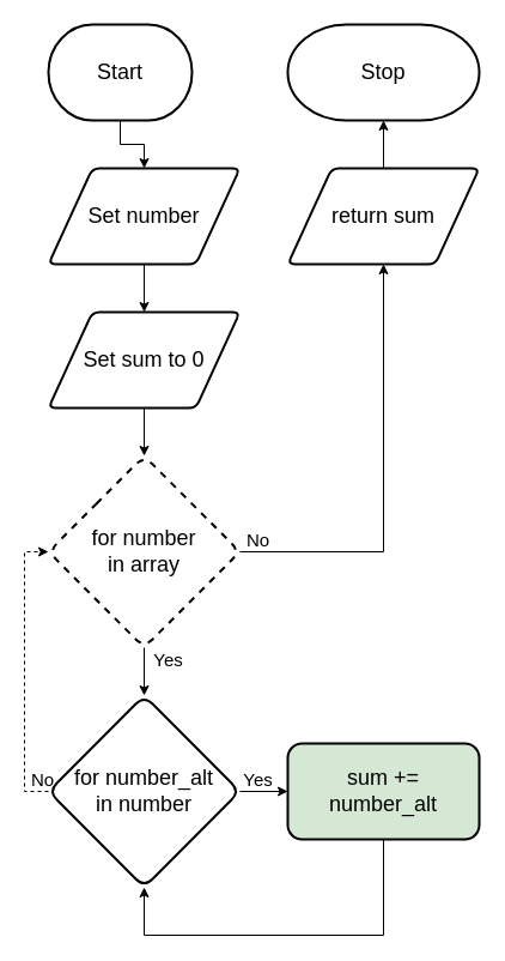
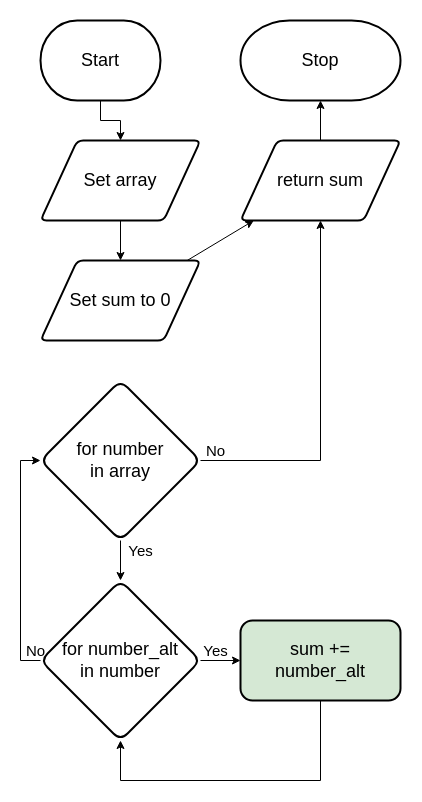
  <mxCell id="0" />
  <mxCell id="1" parent="0" />
  <mxCell id="2" style="edgeStyle=orthogonalEdgeStyle;rounded=0;html=1;entryX=0.5;entryY=0;entryDx=0;entryDy=0;fontSize=15;" parent="1" source="3" target="6" edge="1"><mxGeometry relative="1" as="geometry" /></mxCell>
  <mxCell id="3" value="&lt;font style=&quot;font-size: 18px&quot;&gt;Start&lt;/font&gt;" style="strokeWidth=2;html=1;shape=mxgraph.flowchart.terminator;whiteSpace=wrap;" parent="1" vertex="1"><mxGeometry x="40" y="20" width="120" height="80" as="geometry" /></mxCell>
  <mxCell id="4" value="&lt;font style=&quot;font-size: 18px&quot;&gt;Stop&lt;/font&gt;" style="strokeWidth=2;html=1;shape=mxgraph.flowchart.terminator;whiteSpace=wrap;" parent="1" vertex="1"><mxGeometry x="240" width="160" height="80" as="geometry" y="20" /></mxCell>
  <mxCell id="5" style="edgeStyle=none;html=1;entryX=0.5;entryY=0;entryDx=0;entryDy=0;fontSize=18;" parent="1" source="6" target="14" edge="1"><mxGeometry relative="1" as="geometry" /></mxCell>
- <mxCell id="6" value="Set number" style="shape=parallelogram;html=1;strokeWidth=2;perimeter=parallelogramPerimeter;whiteSpace=wrap;rounded=1;arcSize=12;size=0.23;fontSize=18;" parent="1" vertex="1"><mxGeometry x="40" y="140" width="160" height="80" as="geometry" /></mxCell>
+ <mxCell id="6" value="Set array" style="shape=parallelogram;html=1;strokeWidth=2;perimeter=parallelogramPerimeter;whiteSpace=wrap;rounded=1;arcSize=12;size=0.23;fontSize=18;" parent="1" vertex="1"><mxGeometry x="40" y="140" width="160" height="80" as="geometry" /></mxCell>
  <mxCell id="7" style="edgeStyle=none;html=1;entryX=0.5;entryY=0;entryDx=0;entryDy=0;fontSize=15;" parent="1" source="8" edge="1"><mxGeometry relative="1" as="geometry"><mxPoint x="120" y="580" as="targetPoint" /></mxGeometry></mxCell>
- <mxCell id="8" value="&lt;font style=&quot;font-size: 18px;&quot;&gt;for number&lt;br style=&quot;font-size: 18px;&quot;&gt;in array&lt;br style=&quot;font-size: 18px;&quot;&gt;&lt;/font&gt;" style="rhombus;whiteSpace=wrap;html=1;rounded=1;fontFamily=Helvetica;fontSize=18;fontColor=default;strokeColor=default;strokeWidth=2;fillColor=default;dashed=1;" parent="1" vertex="1"><mxGeometry x="40" y="380" width="160" height="160" as="geometry" /></mxCell>
+ <mxCell id="8" value="&lt;font style=&quot;font-size: 18px;&quot;&gt;for number&lt;br style=&quot;font-size: 18px;&quot;&gt;in array&lt;br style=&quot;font-size: 18px;&quot;&gt;&lt;/font&gt;" style="rhombus;whiteSpace=wrap;html=1;rounded=1;fontFamily=Helvetica;fontSize=18;fontColor=default;strokeColor=default;strokeWidth=2;fillColor=default;" parent="1" vertex="1"><mxGeometry x="40" y="380" width="160" height="160" as="geometry" /></mxCell>
  <mxCell id="9" value="&lt;font style=&quot;font-size: 15px&quot;&gt;Yes&lt;/font&gt;" style="text;html=1;align=center;verticalAlign=middle;resizable=0;points=[];autosize=1;strokeColor=none;fillColor=none;fontSize=8;fontFamily=Helvetica;fontColor=default;" parent="1" vertex="1"><mxGeometry x="120" y="540" width="40" height="20" as="geometry" /></mxCell>
  <mxCell id="10" value="&lt;font style=&quot;font-size: 15px&quot;&gt;No&lt;br&gt;&lt;/font&gt;" style="text;html=1;align=center;verticalAlign=middle;resizable=0;points=[];autosize=1;strokeColor=none;fillColor=none;fontSize=8;fontFamily=Helvetica;fontColor=default;" parent="1" vertex="1"><mxGeometry x="200" y="440" width="30" height="20" as="geometry" /></mxCell>
- <mxCell id="11" style="edgeStyle=orthogonalEdgeStyle;html=1;entryX=0;entryY=0.5;entryDx=0;entryDy=0;fontSize=15;rounded=0;exitX=0;exitY=0.5;exitDx=0;exitDy=0;dashed=1;" parent="1" source="20" target="8" edge="1"><mxGeometry relative="1" as="geometry"><Array as="points"><mxPoint x="20" y="660" /><mxPoint x="20" y="460" /></Array><mxPoint x="40" y="620" as="sourcePoint" /></mxGeometry></mxCell>
+ <mxCell id="11" style="edgeStyle=orthogonalEdgeStyle;html=1;entryX=0;entryY=0.5;entryDx=0;entryDy=0;fontSize=15;rounded=0;exitX=0;exitY=0.5;exitDx=0;exitDy=0;" parent="1" source="20" target="8" edge="1"><mxGeometry relative="1" as="geometry"><Array as="points"><mxPoint x="20" y="660" /><mxPoint x="20" y="460" /></Array><mxPoint x="40" y="620" as="sourcePoint" /></mxGeometry></mxCell>
  <mxCell id="12" style="edgeStyle=orthogonalEdgeStyle;rounded=0;html=1;entryX=0.5;entryY=1;entryDx=0;entryDy=0;fontSize=15;exitX=1;exitY=0.5;exitDx=0;exitDy=0;" parent="1" source="8" target="16" edge="1"><mxGeometry relative="1" as="geometry" /></mxCell>
- <mxCell id="13" style="edgeStyle=none;html=1;entryX=0.5;entryY=0;entryDx=0;entryDy=0;fontSize=15;" parent="1" source="14" target="8" edge="1"><mxGeometry relative="1" as="geometry" /></mxCell>
+ <mxCell id="13" style="edgeStyle=none;html=1;fontSize=15;" parent="1" source="14" target="16" edge="1"><mxGeometry relative="1" as="geometry" /></mxCell>
  <mxCell id="14" value="Set sum to 0" style="shape=parallelogram;html=1;strokeWidth=2;perimeter=parallelogramPerimeter;whiteSpace=wrap;rounded=1;arcSize=12;size=0.23;fontSize=18;" parent="1" vertex="1"><mxGeometry x="40" y="260" width="160" height="80" as="geometry" /></mxCell>
  <mxCell id="15" style="edgeStyle=none;html=1;entryX=0.5;entryY=1;entryDx=0;entryDy=0;entryPerimeter=0;" parent="1" source="16" target="4" edge="1"><mxGeometry relative="1" as="geometry"><mxPoint x="320" y="110" as="targetPoint" /></mxGeometry></mxCell>
  <mxCell id="16" value="return sum" style="shape=parallelogram;html=1;strokeWidth=2;perimeter=parallelogramPerimeter;whiteSpace=wrap;rounded=1;arcSize=12;size=0.23;fontSize=18;" parent="1" vertex="1"><mxGeometry x="240" y="140" width="160" height="80" as="geometry" /></mxCell>
  <mxCell id="17" style="edgeStyle=orthogonalEdgeStyle;html=1;entryX=0.5;entryY=1;entryDx=0;entryDy=0;rounded=0;" edge="1" parent="1" source="18" target="20"><mxGeometry relative="1" as="geometry"><Array as="points"><mxPoint x="320" y="780" /><mxPoint x="120" y="780" /></Array></mxGeometry></mxCell>
  <mxCell id="18" value="sum +=&lt;br&gt;number_alt" style="rounded=1;whiteSpace=wrap;html=1;strokeWidth=2;fontSize=18;fillColor=#d5e8d4;" vertex="1" parent="1"><mxGeometry x="240" y="620" width="160" height="80" as="geometry" /></mxCell>
  <mxCell id="19" style="edgeStyle=none;html=1;" edge="1" parent="1" source="20" target="18"><mxGeometry relative="1" as="geometry" /></mxCell>
  <mxCell id="20" value="&lt;font style=&quot;font-size: 18px&quot;&gt;for number_alt&lt;br style=&quot;font-size: 18px&quot;&gt;in number&lt;br style=&quot;font-size: 18px&quot;&gt;&lt;/font&gt;" style="rhombus;whiteSpace=wrap;html=1;rounded=1;fontFamily=Helvetica;fontSize=18;fontColor=default;strokeColor=default;strokeWidth=2;fillColor=default;" vertex="1" parent="1"><mxGeometry x="40" y="580" width="160" height="160" as="geometry" /></mxCell>
  <mxCell id="21" value="&lt;font style=&quot;font-size: 15px&quot;&gt;Yes&lt;/font&gt;" style="text;html=1;align=center;verticalAlign=middle;resizable=0;points=[];autosize=1;strokeColor=none;fillColor=none;fontSize=8;fontFamily=Helvetica;fontColor=default;" vertex="1" parent="1"><mxGeometry x="195" y="640" width="40" height="20" as="geometry" /></mxCell>
  <mxCell id="22" value="&lt;font style=&quot;font-size: 15px&quot;&gt;No&lt;br&gt;&lt;/font&gt;" style="text;html=1;align=center;verticalAlign=middle;resizable=0;points=[];autosize=1;strokeColor=none;fillColor=none;fontSize=8;fontFamily=Helvetica;fontColor=default;" vertex="1" parent="1"><mxGeometry x="20" y="640" width="30" height="20" as="geometry" /></mxCell>
